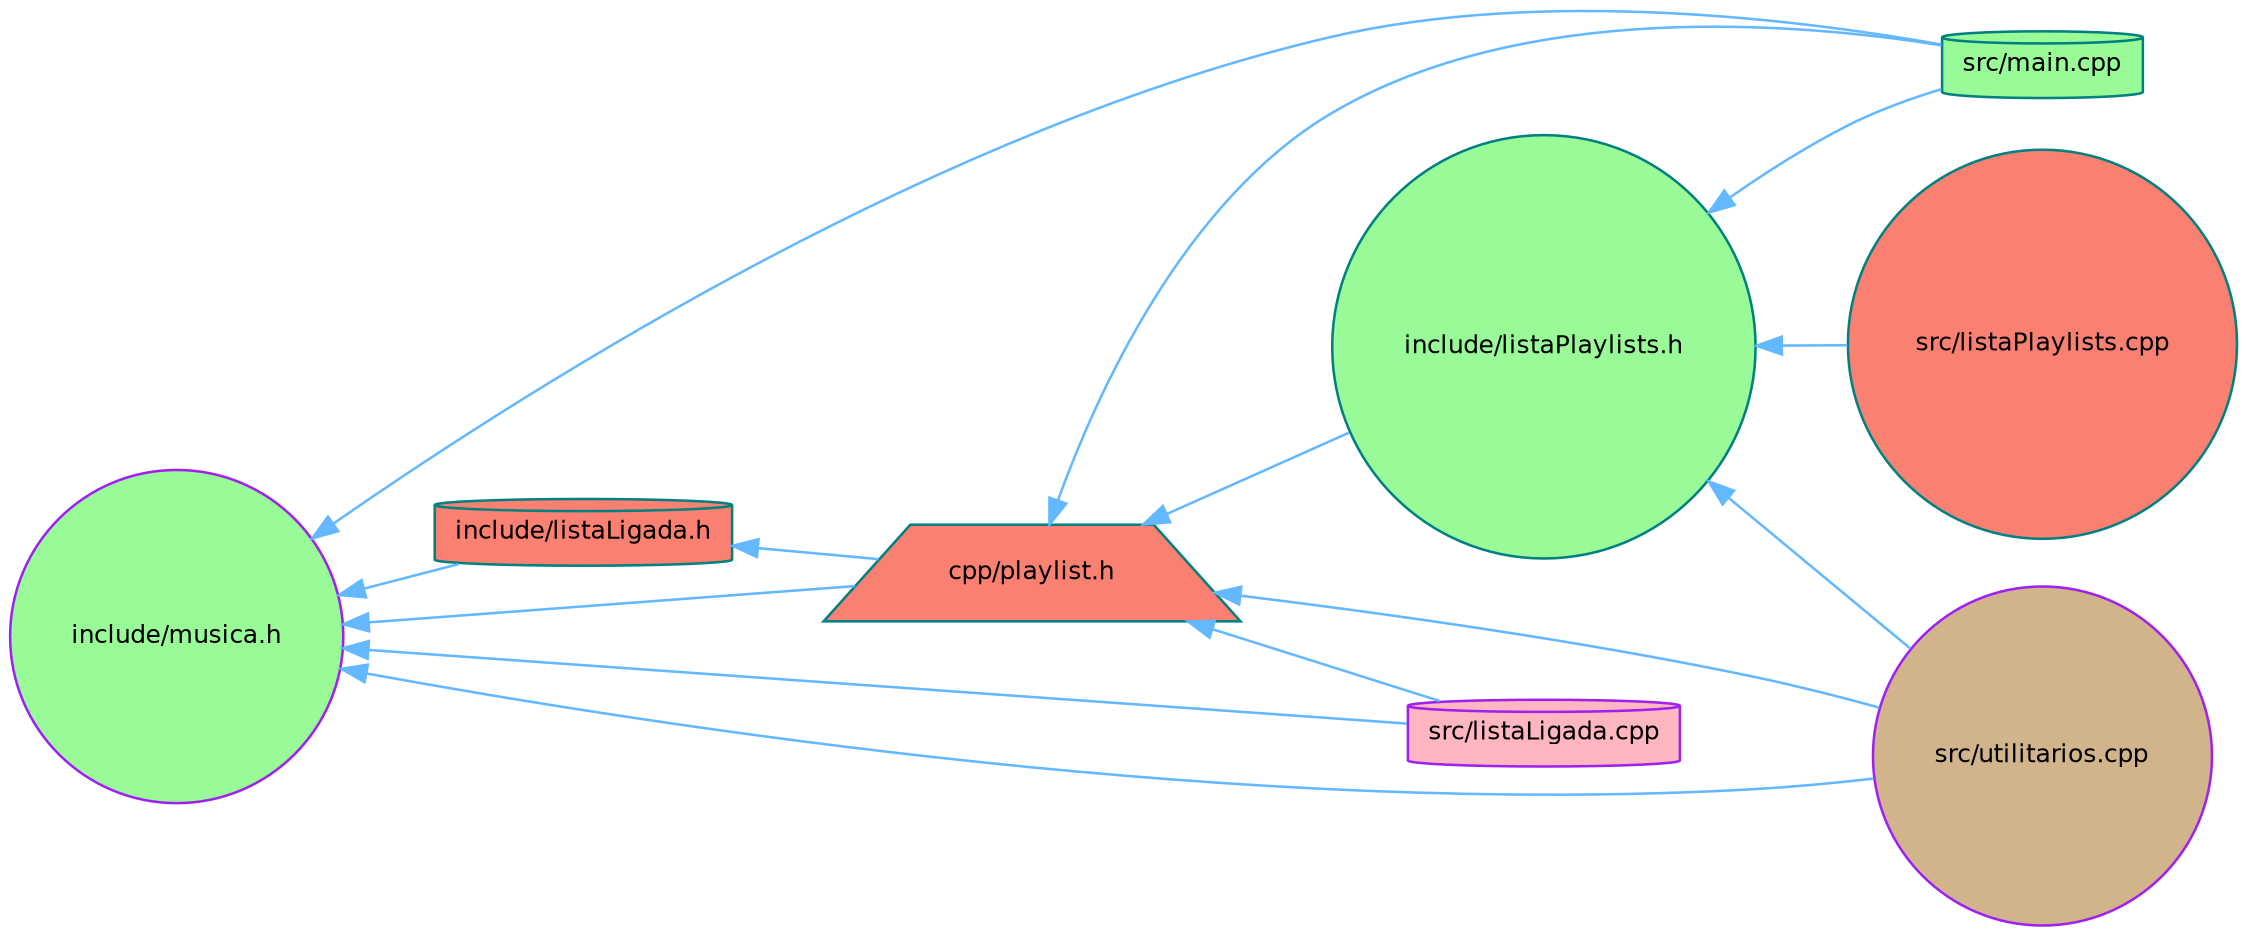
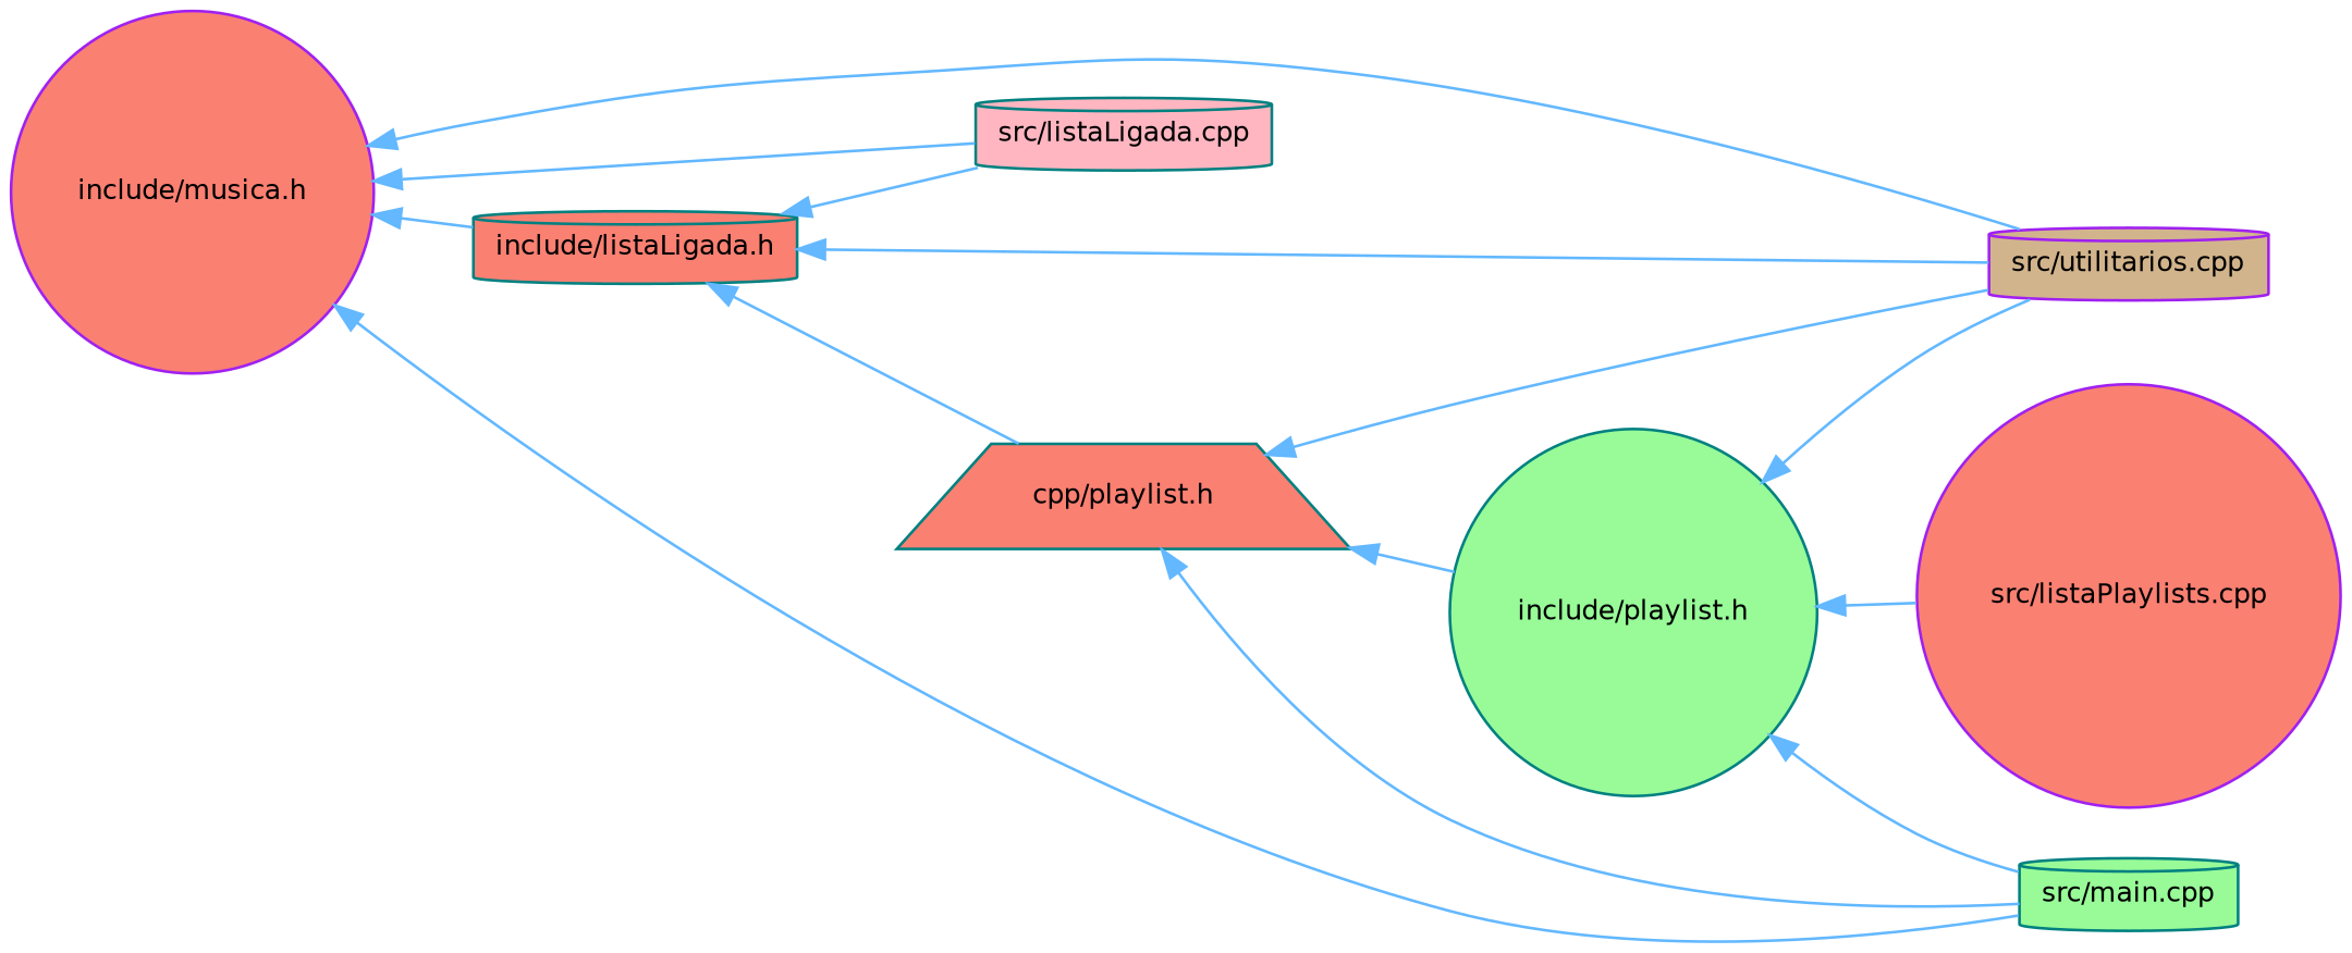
  digraph {
    rankdir=LR
    node [color=teal fillcolor=palegreen fontname=Helvetica fontsize=10 shape=circle style=filled]
    edge [color=steelblue1 dir=back fontname=Helvetica fontsize=10 labelfontname=Helvetica labelfontsize=10 style=solid]
-   n1 [color=purple fontcolor=black height=0.2 label="include/musica.h" width=0.4]
+   n1 [color=purple fillcolor=salmon fontcolor=black height=0.2 label="include/musica.h" width=0.4]
    n2 [fillcolor=salmon height=0.2 label="include/listaLigada.h" shape=cylinder width=0.4]
    n3 [fillcolor=salmon height=0.2 label="cpp/playlist.h" shape=trapezium width=0.4]
    n4 [height=0.2 label="src/main.cpp" shape=cylinder width=0.4]
-   n5 [color=purple fillcolor=tan height=0.2 label="src/utilitarios.cpp" width=0.4]
-   n6 [color=purple fillcolor=lightpink height=0.2 label="src/listaLigada.cpp" shape=cylinder width=0.4]
-   n7 [height=0.2 label="include/listaPlaylists.h" width=0.4]
-   n8 [fillcolor=salmon height=0.2 label="src/listaPlaylists.cpp" width=0.4]
+   n5 [color=purple fillcolor=tan height=0.2 label="src/utilitarios.cpp" shape=cylinder width=0.4]
+   n6 [fillcolor=lightpink height=0.2 label="src/listaLigada.cpp" shape=cylinder width=0.4]
+   n7 [height=0.2 label="include/playlist.h" width=0.4]
+   n8 [color=purple fillcolor=salmon height=0.2 label="src/listaPlaylists.cpp" width=0.4]
    n1 -> n2
-   n1 -> n3
    n1 -> n4
    n1 -> n5
    n1 -> n6
    n2 -> n3
-   n3 -> n6
+   n2 -> n5
+   n2 -> n6
    n3 -> n4
    n3 -> n5
    n3 -> n7
    n7 -> n4
    n7 -> n5
    n7 -> n8
  }
